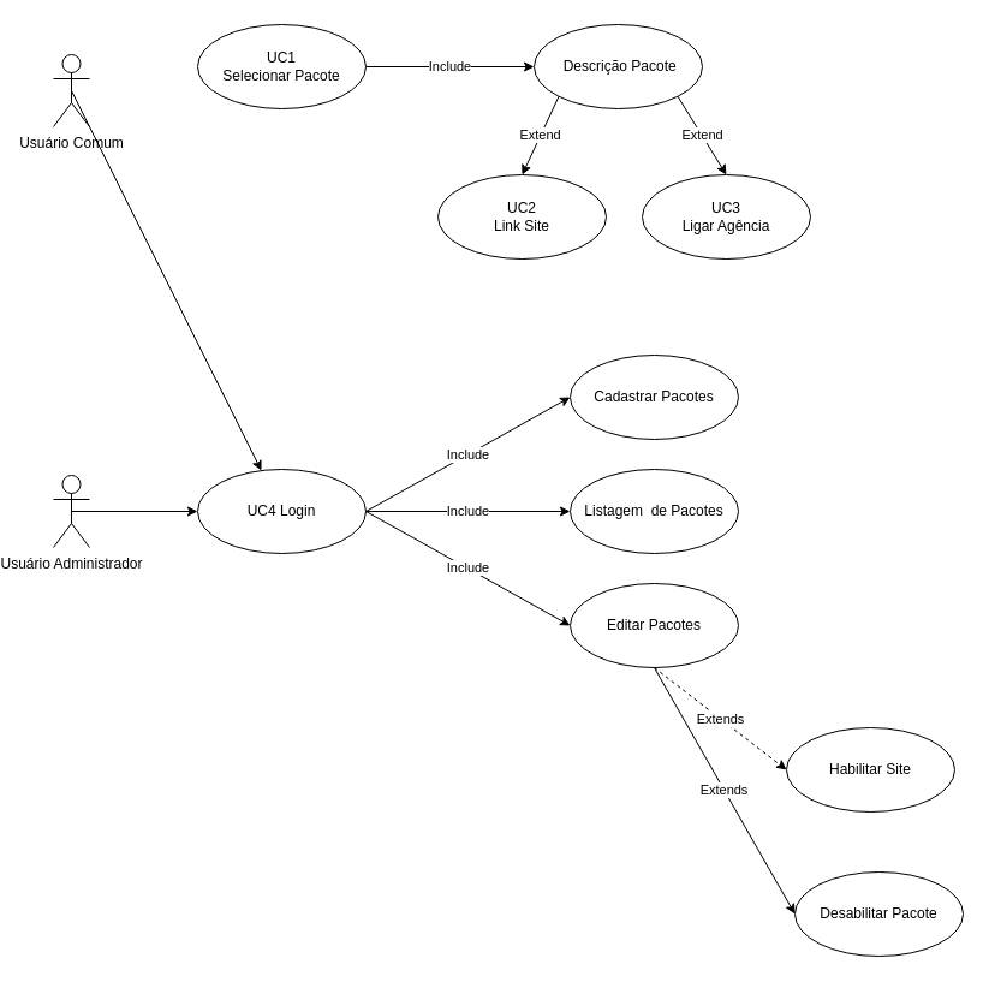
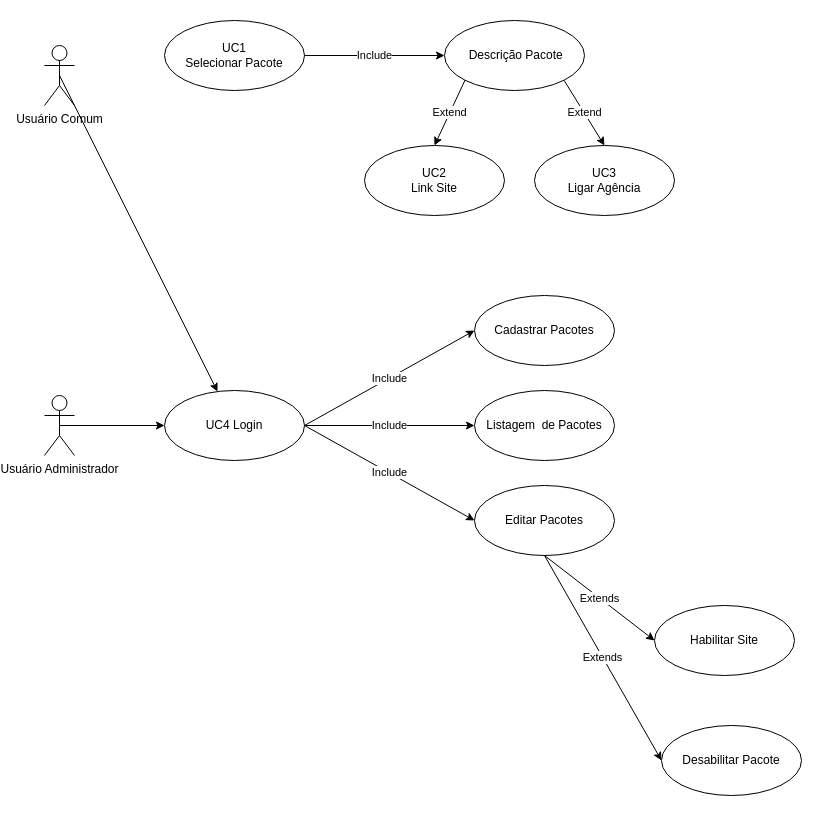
  <mxCell id="0" />
  <mxCell id="1" parent="0" />
  <mxCell id="2" value="Usuário Comum" style="shape=umlActor;verticalLabelPosition=bottom;labelBackgroundColor=#ffffff;verticalAlign=top;html=1;" vertex="1" parent="1"><mxGeometry x="20" y="45" width="30" height="60" as="geometry" /></mxCell>
  <mxCell id="3" value="UC1 &lt;br&gt;Selecionar Pacote" style="ellipse;whiteSpace=wrap;html=1;" vertex="1" parent="1"><mxGeometry x="140" y="20" width="140" height="70" as="geometry" /></mxCell>
  <mxCell id="4" value="" style="endArrow=classic;html=1;exitX=0.5;exitY=0.5;exitDx=0;exitDy=0;exitPerimeter=0;" edge="1" parent="1" source="2" target="12"><mxGeometry width="50" height="50" relative="1" as="geometry"><mxPoint x="70" y="95" as="sourcePoint" /><mxPoint x="140" y="85" as="targetPoint" /></mxGeometry></mxCell>
  <mxCell id="5" value="&amp;nbsp;Descrição Pacote" style="ellipse;whiteSpace=wrap;html=1;" vertex="1" parent="1"><mxGeometry x="420" y="20" width="140" height="70" as="geometry" /></mxCell>
  <mxCell id="6" value="Include" style="endArrow=classic;html=1;exitX=1;exitY=0.5;exitDx=0;exitDy=0;entryX=0;entryY=0.5;entryDx=0;entryDy=0;" edge="1" parent="1" source="3" target="5"><mxGeometry width="50" height="50" relative="1" as="geometry"><mxPoint x="330" y="70" as="sourcePoint" /><mxPoint x="380" y="20" as="targetPoint" /></mxGeometry></mxCell>
  <mxCell id="7" value="UC2&lt;br&gt;Link Site" style="ellipse;whiteSpace=wrap;html=1;" vertex="1" parent="1"><mxGeometry x="340" y="145" width="140" height="70" as="geometry" /></mxCell>
  <mxCell id="8" value="UC3&lt;br&gt;Ligar Agência" style="ellipse;whiteSpace=wrap;html=1;" vertex="1" parent="1"><mxGeometry x="510" y="145" width="140" height="70" as="geometry" /></mxCell>
  <mxCell id="9" value="Extend" style="endArrow=classic;html=1;exitX=0;exitY=1;exitDx=0;exitDy=0;entryX=0.5;entryY=0;entryDx=0;entryDy=0;" edge="1" parent="1" source="5" target="7"><mxGeometry width="50" height="50" relative="1" as="geometry"><mxPoint x="330" y="127" as="sourcePoint" /><mxPoint x="436.26" y="83.2" as="targetPoint" /></mxGeometry></mxCell>
  <mxCell id="10" value="Extend" style="endArrow=classic;html=1;exitX=1;exitY=1;exitDx=0;exitDy=0;entryX=0.5;entryY=0;entryDx=0;entryDy=0;" edge="1" parent="1" source="5" target="8"><mxGeometry width="50" height="50" relative="1" as="geometry"><mxPoint x="450.503" y="89.749" as="sourcePoint" /><mxPoint x="409.64" y="168.79" as="targetPoint" /></mxGeometry></mxCell>
  <mxCell id="11" value="Usuário Administrador" style="shape=umlActor;verticalLabelPosition=bottom;labelBackgroundColor=#ffffff;verticalAlign=top;html=1;outlineConnect=0;" vertex="1" parent="1"><mxGeometry x="20" y="395" width="30" height="60" as="geometry" /></mxCell>
  <mxCell id="12" value="UC4 Login" style="ellipse;whiteSpace=wrap;html=1;" vertex="1" parent="1"><mxGeometry x="140" y="390" width="140" height="70" as="geometry" /></mxCell>
  <mxCell id="13" value="" style="endArrow=classic;html=1;exitX=0.5;exitY=0.5;exitDx=0;exitDy=0;exitPerimeter=0;entryX=0;entryY=0.5;entryDx=0;entryDy=0;" edge="1" parent="1" source="11" target="12"><mxGeometry width="50" height="50" relative="1" as="geometry"><mxPoint x="43.5" y="455" as="sourcePoint" /><mxPoint x="150" y="425" as="targetPoint" /></mxGeometry></mxCell>
  <mxCell id="14" value="Cadastrar Pacotes" style="ellipse;whiteSpace=wrap;html=1;" vertex="1" parent="1"><mxGeometry x="450" y="295" width="140" height="70" as="geometry" /></mxCell>
  <mxCell id="15" value="Include" style="endArrow=classic;html=1;exitX=1;exitY=0.5;exitDx=0;exitDy=0;entryX=0;entryY=0.5;entryDx=0;entryDy=0;" edge="1" parent="1" source="12" target="14"><mxGeometry width="50" height="50" relative="1" as="geometry"><mxPoint x="303.5" y="429" as="sourcePoint" /><mxPoint x="409.76" y="420.2" as="targetPoint" /></mxGeometry></mxCell>
  <mxCell id="16" value="Listagem&amp;nbsp; de Pacotes" style="ellipse;whiteSpace=wrap;html=1;" vertex="1" parent="1"><mxGeometry x="450" y="390" width="140" height="70" as="geometry" /></mxCell>
  <mxCell id="17" value="Include" style="endArrow=classic;html=1;entryX=0;entryY=0.5;entryDx=0;entryDy=0;" edge="1" parent="1" target="16"><mxGeometry width="50" height="50" relative="1" as="geometry"><mxPoint x="280" y="425" as="sourcePoint" /><mxPoint x="460" y="395" as="targetPoint" /></mxGeometry></mxCell>
  <mxCell id="18" value="Include" style="endArrow=classic;html=1;exitX=1;exitY=0.5;exitDx=0;exitDy=0;entryX=0;entryY=0.5;entryDx=0;entryDy=0;" edge="1" parent="1" source="12" target="19"><mxGeometry width="50" height="50" relative="1" as="geometry"><mxPoint x="290" y="435" as="sourcePoint" /><mxPoint x="420" y="555" as="targetPoint" /></mxGeometry></mxCell>
  <mxCell id="19" value="Editar Pacotes" style="ellipse;whiteSpace=wrap;html=1;" vertex="1" parent="1"><mxGeometry x="450" y="485" width="140" height="70" as="geometry" /></mxCell>
  <mxCell id="20" value="Habilitar Site" style="ellipse;whiteSpace=wrap;html=1;" vertex="1" parent="1"><mxGeometry x="630" y="605" width="140" height="70" as="geometry" /></mxCell>
- <mxCell id="21" value="Extends" style="endArrow=classic;html=1;exitX=0.5;exitY=1;exitDx=0;exitDy=0;entryX=0;entryY=0.5;entryDx=0;entryDy=0;dashed=1;" edge="1" parent="1" source="19" target="20"><mxGeometry width="50" height="50" relative="1" as="geometry"><mxPoint x="520" y="545" as="sourcePoint" /><mxPoint x="690" y="640" as="targetPoint" /></mxGeometry></mxCell>
+ <mxCell id="21" value="Extends" style="endArrow=classic;html=1;exitX=0.5;exitY=1;exitDx=0;exitDy=0;entryX=0;entryY=0.5;entryDx=0;entryDy=0;" edge="1" parent="1" source="19" target="20"><mxGeometry width="50" height="50" relative="1" as="geometry"><mxPoint x="520" y="545" as="sourcePoint" /><mxPoint x="690" y="640" as="targetPoint" /></mxGeometry></mxCell>
  <mxCell id="22" value="Desabilitar Pacote" style="ellipse;whiteSpace=wrap;html=1;" vertex="1" parent="1"><mxGeometry x="637" y="725" width="140" height="70" as="geometry" /></mxCell>
  <mxCell id="23" value="Extends" style="endArrow=classic;html=1;exitX=0.5;exitY=1;exitDx=0;exitDy=0;entryX=0;entryY=0.5;entryDx=0;entryDy=0;" edge="1" parent="1" source="19" target="22"><mxGeometry width="50" height="50" relative="1" as="geometry"><mxPoint x="555" y="655" as="sourcePoint" /><mxPoint x="605" y="735" as="targetPoint" /></mxGeometry></mxCell>
